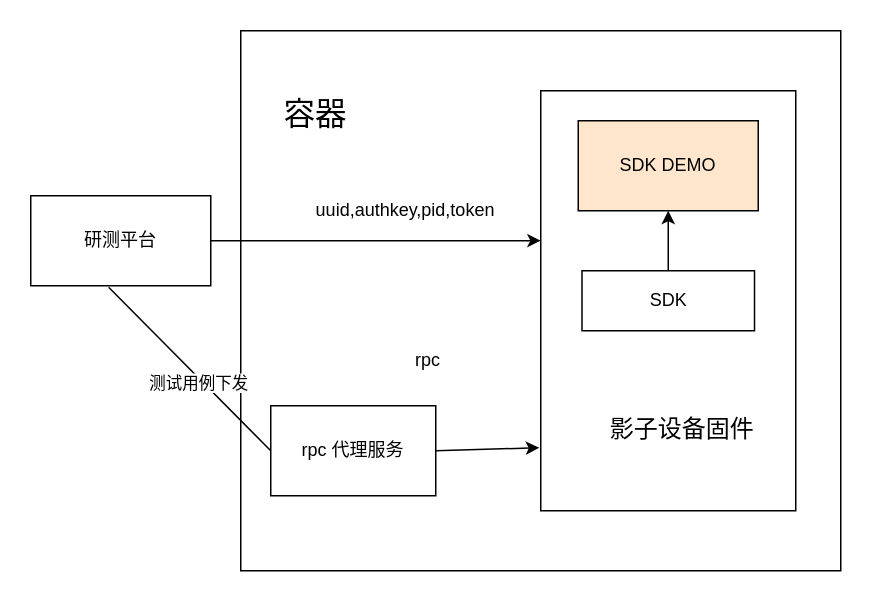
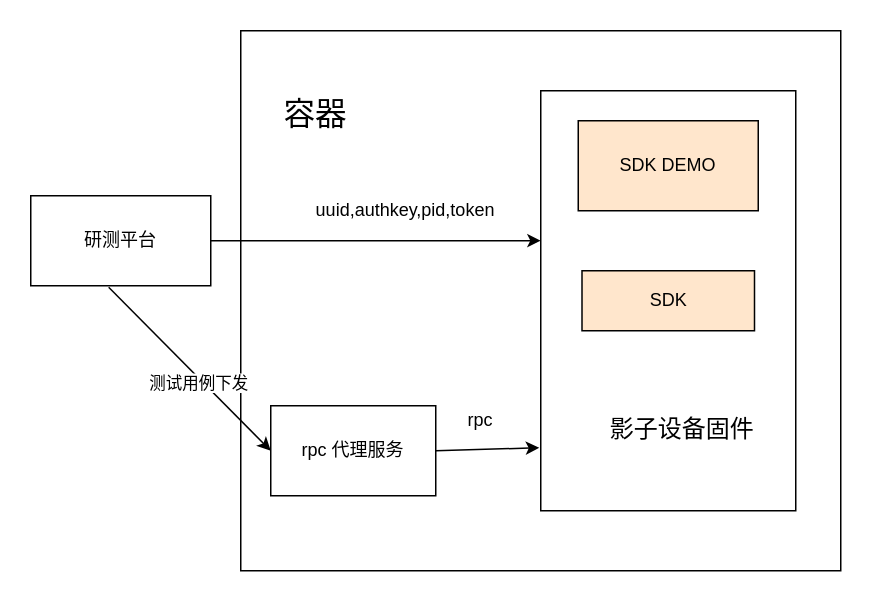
  <mxCell id="0" />
  <mxCell id="1" parent="0" />
  <mxCell id="2" value="" style="rounded=0;whiteSpace=wrap;html=1;" vertex="1" parent="1"><mxGeometry x="160" y="20" width="400" height="360" as="geometry" /></mxCell>
  <mxCell id="3" value="" style="rounded=0;whiteSpace=wrap;html=1;" vertex="1" parent="1"><mxGeometry x="360" y="60" width="170" height="280" as="geometry" /></mxCell>
- <mxCell id="4" value="" style="edgeStyle=orthogonalEdgeStyle;rounded=0;orthogonalLoop=1;jettySize=auto;html=1;" edge="1" parent="1" source="5" target="6"><mxGeometry relative="1" as="geometry" /></mxCell>
- <mxCell id="5" value="SDK" style="rounded=0;whiteSpace=wrap;html=1;" vertex="1" parent="1"><mxGeometry x="387.5" y="180" width="115" height="40" as="geometry" /></mxCell>
+ <mxCell id="5" value="SDK" style="rounded=0;whiteSpace=wrap;html=1;fillColor=#ffe6cc;" vertex="1" parent="1"><mxGeometry x="387.5" y="180" width="115" height="40" as="geometry" /></mxCell>
  <mxCell id="6" value="SDK DEMO" style="rounded=0;whiteSpace=wrap;html=1;fillColor=#ffe6cc;" vertex="1" parent="1"><mxGeometry x="385" y="80" width="120" height="60" as="geometry" /></mxCell>
  <mxCell id="7" value="研测平台" style="rounded=0;whiteSpace=wrap;html=1;" vertex="1" parent="1"><mxGeometry x="20" y="130" width="120" height="60" as="geometry" /></mxCell>
  <mxCell id="8" value="uuid,authkey,pid,token" style="text;html=1;strokeColor=none;fillColor=none;align=center;verticalAlign=middle;whiteSpace=wrap;rounded=0;" vertex="1" parent="1"><mxGeometry x="250" y="130" width="40" height="20" as="geometry" /></mxCell>
  <mxCell id="9" value="" style="endArrow=classic;html=1;exitX=1;exitY=0.5;exitDx=0;exitDy=0;entryX=0;entryY=0.357;entryDx=0;entryDy=0;entryPerimeter=0;" edge="1" parent="1" source="7" target="3"><mxGeometry width="50" height="50" relative="1" as="geometry"><mxPoint x="420" y="120" as="sourcePoint" /><mxPoint x="470" y="70" as="targetPoint" /></mxGeometry></mxCell>
  <mxCell id="10" value="rpc 代理服务" style="rounded=0;whiteSpace=wrap;html=1;" vertex="1" parent="1"><mxGeometry x="180" y="270" width="110" height="60" as="geometry" /></mxCell>
  <mxCell id="11" value="" style="endArrow=classic;html=1;exitX=1;exitY=0.5;exitDx=0;exitDy=0;" edge="1" parent="1" source="10"><mxGeometry width="50" height="50" relative="1" as="geometry"><mxPoint x="420" y="180" as="sourcePoint" /><mxPoint x="359" y="298" as="targetPoint" /></mxGeometry></mxCell>
- <mxCell id="12" value="rpc" style="text;html=1;strokeColor=none;fillColor=none;align=center;verticalAlign=middle;whiteSpace=wrap;rounded=0;" vertex="1" parent="1"><mxGeometry x="265" y="230" width="40" height="20" as="geometry" /></mxCell>
- <mxCell id="13" value="" style="endArrow=none;html=1;exitX=0.433;exitY=1.017;exitDx=0;exitDy=0;exitPerimeter=0;entryX=0;entryY=0.5;entryDx=0;entryDy=0;" edge="1" parent="1" source="7" target="10"><mxGeometry width="50" height="50" relative="1" as="geometry"><mxPoint x="420" y="180" as="sourcePoint" /><mxPoint x="470" y="130" as="targetPoint" /></mxGeometry></mxCell>
+ <mxCell id="12" value="rpc" style="text;html=1;strokeColor=none;fillColor=none;align=center;verticalAlign=middle;whiteSpace=wrap;rounded=0;" vertex="1" parent="1"><mxGeometry x="300" y="270" width="40" height="20" as="geometry" /></mxCell>
+ <mxCell id="13" value="" style="endArrow=classic;html=1;exitX=0.433;exitY=1.017;exitDx=0;exitDy=0;exitPerimeter=0;entryX=0;entryY=0.5;entryDx=0;entryDy=0;" edge="1" parent="1" source="7" target="10"><mxGeometry width="50" height="50" relative="1" as="geometry"><mxPoint x="420" y="180" as="sourcePoint" /><mxPoint x="470" y="130" as="targetPoint" /></mxGeometry></mxCell>
  <mxCell id="14" value="测试用例下发" style="edgeLabel;html=1;align=center;verticalAlign=middle;resizable=0;points=[];" vertex="1" connectable="0" parent="13"><mxGeometry x="0.135" y="-3" relative="1" as="geometry"><mxPoint as="offset" /></mxGeometry></mxCell>
  <mxCell id="15" value="&lt;font style=&quot;font-size: 21px&quot;&gt;容器&lt;/font&gt;" style="text;html=1;strokeColor=none;fillColor=none;align=center;verticalAlign=middle;whiteSpace=wrap;rounded=0;" vertex="1" parent="1"><mxGeometry x="180" y="55" width="60" height="40" as="geometry" /></mxCell>
  <mxCell id="16" value="&lt;font style=&quot;font-size: 16px&quot;&gt;影子设备固件&lt;/font&gt;" style="text;html=1;strokeColor=none;fillColor=none;align=center;verticalAlign=middle;whiteSpace=wrap;rounded=0;" vertex="1" parent="1"><mxGeometry x="387.5" y="260" width="132.5" height="50" as="geometry" /></mxCell>
